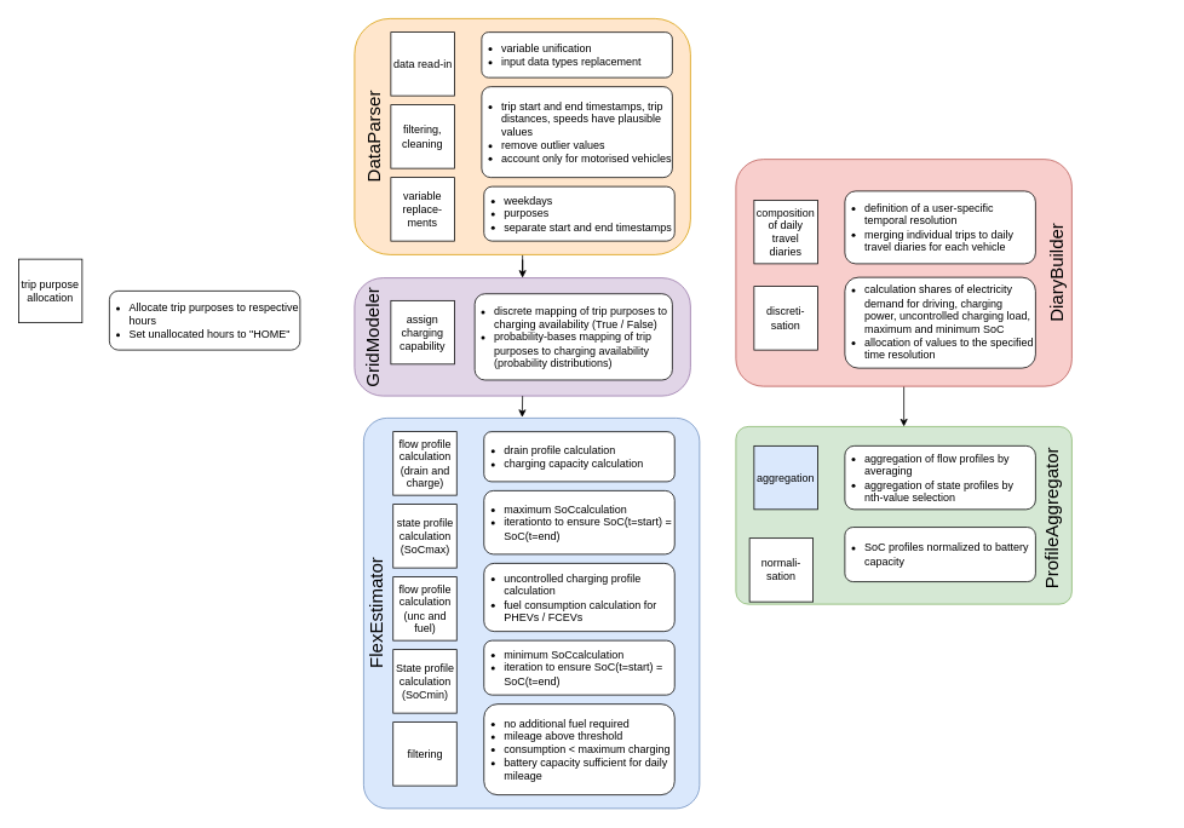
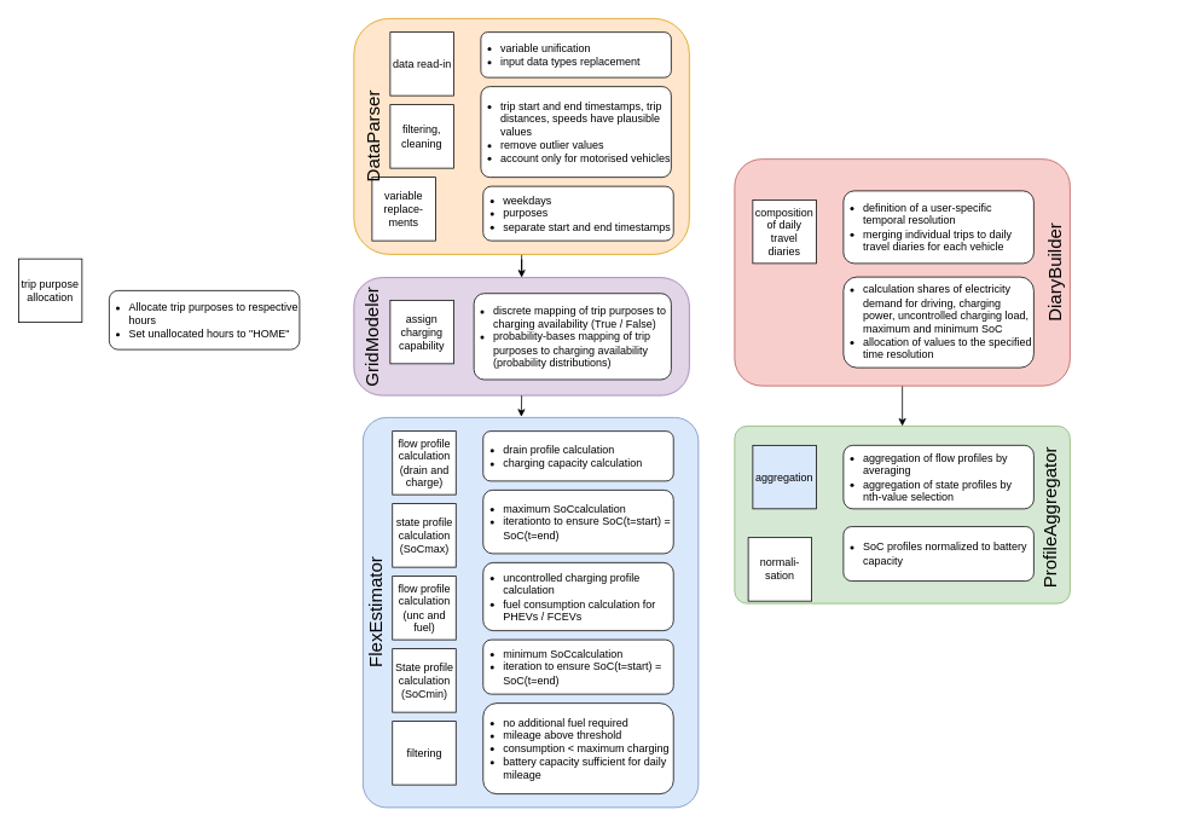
  <mxCell id="0" />
  <mxCell id="1" parent="0" />
  <mxCell id="2" value="" style="rounded=1;whiteSpace=wrap;html=1;fillColor=#dae8fc;strokeColor=#6c8ebf;arcSize=7;" parent="1" vertex="1"><mxGeometry x="400" y="460" width="370" height="430" as="geometry" /></mxCell>
  <mxCell id="3" style="edgeStyle=orthogonalEdgeStyle;rounded=0;orthogonalLoop=1;jettySize=auto;html=1;fontSize=20;entryX=0.5;entryY=0;entryDx=0;entryDy=0;" parent="1" source="4" target="35" edge="1"><mxGeometry relative="1" as="geometry"><mxPoint x="995" y="469.37" as="targetPoint" /></mxGeometry></mxCell>
  <mxCell id="4" value="" style="rounded=1;whiteSpace=wrap;html=1;fillColor=#f8cecc;strokeColor=#b85450;arcSize=12;" parent="1" vertex="1"><mxGeometry x="810" y="175" width="370" height="250" as="geometry" /></mxCell>
  <mxCell id="5" style="edgeStyle=orthogonalEdgeStyle;rounded=0;orthogonalLoop=1;jettySize=auto;html=1;fontSize=20;entryX=0.5;entryY=0;entryDx=0;entryDy=0;" parent="1" source="6" target="19" edge="1"><mxGeometry relative="1" as="geometry"><mxPoint x="550" y="550" as="targetPoint" /></mxGeometry></mxCell>
  <mxCell id="6" value="" style="rounded=1;whiteSpace=wrap;html=1;fillColor=#ffe6cc;strokeColor=#d79b00;" parent="1" vertex="1"><mxGeometry x="390" y="20" width="370" height="260" as="geometry" /></mxCell>
  <mxCell id="7" value="data read-in" style="whiteSpace=wrap;html=1;aspect=fixed;spacing=2;spacingLeft=2;spacingRight=1;" parent="1" vertex="1"><mxGeometry x="430" y="35" width="70" height="70" as="geometry" /></mxCell>
  <mxCell id="8" value="filtering, cleaning" style="whiteSpace=wrap;html=1;aspect=fixed;" parent="1" vertex="1"><mxGeometry x="430" y="115" width="70" height="70" as="geometry" /></mxCell>
- <mxCell id="9" value="variable replace-ments" style="whiteSpace=wrap;html=1;aspect=fixed;" parent="1" vertex="1"><mxGeometry x="430" y="195" width="70" height="70" as="geometry" /></mxCell>
+ <mxCell id="9" value="variable replace-ments" style="whiteSpace=wrap;html=1;aspect=fixed;" parent="1" vertex="1"><mxGeometry x="410" y="195" width="70" height="70" as="geometry" /></mxCell>
  <mxCell id="10" value="composition of daily travel diaries" style="whiteSpace=wrap;html=1;aspect=fixed;spacingLeft=2;spacingRight=2;" parent="1" vertex="1"><mxGeometry x="830" y="220" width="70" height="70" as="geometry" /></mxCell>
  <mxCell id="11" value="&lt;div align=&quot;left&quot;&gt;&lt;ul&gt;&lt;li&gt;&lt;span style=&quot;background-color: initial;&quot;&gt;trip start and end timestamps, trip distances, speeds have plausible values&lt;/span&gt;&lt;/li&gt;&lt;li&gt;&lt;span style=&quot;background-color: initial;&quot;&gt;remove outlier values&lt;/span&gt;&lt;/li&gt;&lt;li&gt;account only for motorised vehicles&lt;/li&gt;&lt;/ul&gt;&lt;/div&gt;" style="rounded=1;whiteSpace=wrap;html=1;align=left;spacing=2;spacingLeft=-20;arcSize=10;" parent="1" vertex="1"><mxGeometry x="530" y="95" width="210" height="100" as="geometry" /></mxCell>
  <mxCell id="12" value="&lt;ul&gt;&lt;li&gt;variable unification&lt;/li&gt;&lt;li&gt;input data types replacement&lt;br&gt;&lt;/li&gt;&lt;/ul&gt;" style="rounded=1;whiteSpace=wrap;html=1;align=left;spacingLeft=-20;" parent="1" vertex="1"><mxGeometry x="530" y="35" width="210" height="50" as="geometry" /></mxCell>
  <mxCell id="13" value="&lt;ul&gt;&lt;li&gt;weekdays&lt;/li&gt;&lt;li&gt;purposes&lt;/li&gt;&lt;li&gt;separate start and end timestamps&lt;br&gt;&lt;/li&gt;&lt;/ul&gt;" style="rounded=1;whiteSpace=wrap;html=1;align=left;spacing=2;spacingLeft=-20;" parent="1" vertex="1"><mxGeometry x="532.5" y="205" width="210" height="60" as="geometry" /></mxCell>
- <mxCell id="14" value="discreti-&lt;br&gt;sation" style="whiteSpace=wrap;html=1;aspect=fixed;spacingLeft=2;spacingRight=2;" parent="1" vertex="1"><mxGeometry x="830" y="315" width="70" height="70" as="geometry" /></mxCell>
  <mxCell id="15" value="&lt;ul&gt;&lt;li&gt;definition of a user-specific temporal resolution&lt;/li&gt;&lt;li&gt;merging individual trips to daily travel diaries for each vehicle&lt;br&gt;&lt;/li&gt;&lt;/ul&gt;" style="rounded=1;whiteSpace=wrap;html=1;align=left;spacing=2;spacingLeft=-20;" parent="1" vertex="1"><mxGeometry x="930" y="210" width="210" height="80" as="geometry" /></mxCell>
  <mxCell id="16" value="DataParser" style="text;html=1;strokeColor=none;fillColor=none;align=center;verticalAlign=middle;whiteSpace=wrap;rounded=0;fontSize=20;rotation=270;" parent="1" vertex="1"><mxGeometry x="275" y="140" width="270" height="20" as="geometry" /></mxCell>
  <mxCell id="17" value="DiaryBuilder" style="text;html=1;strokeColor=none;fillColor=none;align=center;verticalAlign=middle;whiteSpace=wrap;rounded=0;fontSize=20;rotation=270;" parent="1" vertex="1"><mxGeometry x="1042" y="290" width="240" height="20" as="geometry" /></mxCell>
  <mxCell id="18" value="trip purpose allocation" style="whiteSpace=wrap;html=1;aspect=fixed;spacingLeft=2;spacingRight=2;" parent="1" vertex="1"><mxGeometry x="20" y="285" width="70" height="70" as="geometry" /></mxCell>
  <mxCell id="19" value="" style="rounded=1;whiteSpace=wrap;html=1;fillColor=#e1d5e7;strokeColor=#9673a6;arcSize=24;" parent="1" vertex="1"><mxGeometry x="390" y="305.63" width="370" height="130" as="geometry" /></mxCell>
  <mxCell id="20" value="assign charging capability" style="whiteSpace=wrap;html=1;aspect=fixed;spacingLeft=2;spacingRight=2;" parent="1" vertex="1"><mxGeometry x="430" y="330.63" width="70" height="70" as="geometry" /></mxCell>
  <mxCell id="21" value="&lt;ul&gt;&lt;li&gt;discrete mapping of trip purposes to charging availability (True / False)&lt;br&gt;&lt;/li&gt;&lt;li&gt;probability-bases mapping of trip purposes to charging availability (probability distributions)&lt;/li&gt;&lt;/ul&gt;" style="rounded=1;whiteSpace=wrap;html=1;align=left;spacingRight=2;spacingLeft=-20;arcSize=12;" parent="1" vertex="1"><mxGeometry x="522.38" y="323.13" width="217.62" height="95" as="geometry" /></mxCell>
  <mxCell id="22" value="FlexEstimator" style="text;html=1;strokeColor=none;fillColor=none;align=center;verticalAlign=middle;whiteSpace=wrap;rounded=0;fontSize=20;rotation=270;" parent="1" vertex="1"><mxGeometry x="200" y="665" width="427.5" height="20" as="geometry" /></mxCell>
  <mxCell id="23" value="state profile calculation (SoCmax)" style="whiteSpace=wrap;html=1;aspect=fixed;spacingLeft=2;spacingRight=2;" parent="1" vertex="1"><mxGeometry x="432.5" y="555" width="70" height="70" as="geometry" /></mxCell>
  <mxCell id="24" value="flow profile calculation (drain and charge)" style="whiteSpace=wrap;html=1;aspect=fixed;spacingLeft=2;spacingRight=2;" parent="1" vertex="1"><mxGeometry x="432.5" y="475" width="70" height="70" as="geometry" /></mxCell>
  <mxCell id="25" value="&lt;ul&gt;&lt;li&gt;drain profile calculation&lt;/li&gt;&lt;li&gt;charging capacity calculation&lt;br&gt;&lt;/li&gt;&lt;/ul&gt;" style="rounded=1;whiteSpace=wrap;html=1;align=left;spacingRight=2;spacingLeft=-20;" parent="1" vertex="1"><mxGeometry x="532.5" y="475" width="210" height="55" as="geometry" /></mxCell>
  <mxCell id="26" value="&lt;ul&gt;&lt;li&gt;maximum SoCcalculation&lt;br&gt;&lt;/li&gt;&lt;li&gt;iterationto to ensure SoC(t=start) = SoC(t=end)&lt;br&gt;&lt;/li&gt;&lt;/ul&gt;" style="rounded=1;whiteSpace=wrap;html=1;align=left;spacingLeft=-20;spacingRight=2;" parent="1" vertex="1"><mxGeometry x="532.5" y="540" width="210" height="70" as="geometry" /></mxCell>
  <mxCell id="27" value="flow profile calculation (unc and fuel)" style="whiteSpace=wrap;html=1;aspect=fixed;spacingLeft=2;spacingRight=2;" parent="1" vertex="1"><mxGeometry x="432.5" y="635" width="70" height="70" as="geometry" /></mxCell>
  <mxCell id="28" value="&lt;ul&gt;&lt;li&gt;uncontrolled charging profile calculation&lt;/li&gt;&lt;li&gt;fuel consumption calculation for PHEVs / FCEVs&lt;br&gt;&lt;/li&gt;&lt;/ul&gt;" style="rounded=1;whiteSpace=wrap;html=1;align=left;spacingLeft=-20;" parent="1" vertex="1"><mxGeometry x="532.5" y="620" width="210" height="75" as="geometry" /></mxCell>
  <mxCell id="29" value="State profile calculation (SoCmin)" style="whiteSpace=wrap;html=1;aspect=fixed;" parent="1" vertex="1"><mxGeometry x="432.5" y="715" width="70" height="70" as="geometry" /></mxCell>
  <mxCell id="30" value="&lt;ul&gt;&lt;li&gt;minimum SoCcalculation&lt;br&gt;&lt;/li&gt;&lt;li&gt;iteration to ensure SoC(t=start) = SoC(t=end)&lt;br&gt;&lt;/li&gt;&lt;/ul&gt;" style="rounded=1;whiteSpace=wrap;html=1;align=left;spacingLeft=-20;" parent="1" vertex="1"><mxGeometry x="532.5" y="705" width="210" height="60" as="geometry" /></mxCell>
  <mxCell id="31" value="filtering" style="whiteSpace=wrap;html=1;aspect=fixed;" parent="1" vertex="1"><mxGeometry x="432.5" y="795" width="70" height="70" as="geometry" /></mxCell>
  <mxCell id="32" value="&lt;ul&gt;&lt;li&gt;no additional fuel required&lt;/li&gt;&lt;li&gt;mileage above threshold&lt;/li&gt;&lt;li&gt;consumption &amp;lt; maximum charging&lt;/li&gt;&lt;li&gt;battery capacity sufficient for daily mileage&lt;br&gt;&lt;/li&gt;&lt;/ul&gt;" style="rounded=1;whiteSpace=wrap;html=1;align=left;spacingLeft=-20;" parent="1" vertex="1"><mxGeometry x="532.5" y="775" width="210" height="100" as="geometry" /></mxCell>
  <mxCell id="33" value="GridModeler" style="text;html=1;strokeColor=none;fillColor=none;align=center;verticalAlign=middle;whiteSpace=wrap;rounded=0;fontSize=20;rotation=270;" parent="1" vertex="1"><mxGeometry x="361.88" y="361.26" width="96.25" height="20" as="geometry" /></mxCell>
  <mxCell id="34" value="&lt;ul&gt;&lt;li&gt;Allocate trip purposes to respective hours&lt;/li&gt;&lt;li&gt;Set unallocated hours to &quot;HOME&quot;&lt;/li&gt;&lt;/ul&gt;" style="rounded=1;whiteSpace=wrap;html=1;align=left;spacing=2;spacingLeft=-20;" parent="1" vertex="1"><mxGeometry x="120" y="320" width="210" height="65" as="geometry" /></mxCell>
  <mxCell id="35" value="" style="rounded=1;whiteSpace=wrap;html=1;fillColor=#d5e8d4;strokeColor=#82b366;arcSize=7;" vertex="1" parent="1"><mxGeometry x="810" y="469.37" width="370" height="195.63" as="geometry" /></mxCell>
  <mxCell id="36" value="ProfileAggregator" style="text;html=1;strokeColor=none;fillColor=none;align=center;verticalAlign=middle;whiteSpace=wrap;rounded=0;fontSize=20;rotation=270;" vertex="1" parent="1"><mxGeometry x="1070" y="560.63" width="174.75" height="20" as="geometry" /></mxCell>
  <mxCell id="37" value="aggregation" style="whiteSpace=wrap;html=1;aspect=fixed;fillColor=#dae8fc;" vertex="1" parent="1"><mxGeometry x="830" y="490.63" width="70" height="70" as="geometry" /></mxCell>
  <mxCell id="38" value="normali-sation" style="whiteSpace=wrap;html=1;aspect=fixed;" vertex="1" parent="1"><mxGeometry x="825" y="592.37" width="70" height="70" as="geometry" /></mxCell>
  <mxCell id="39" value="&lt;ul&gt;&lt;li&gt;aggregation of flow profiles by averaging&lt;/li&gt;&lt;li&gt;aggregation of state profiles by nth-value selection&lt;br&gt;&lt;/li&gt;&lt;/ul&gt;" style="rounded=1;whiteSpace=wrap;html=1;align=left;spacingLeft=-20;" vertex="1" parent="1"><mxGeometry x="930" y="490.63" width="210" height="70" as="geometry" /></mxCell>
  <mxCell id="40" value="&lt;ul&gt;&lt;li&gt;SoC profiles normalized to battery capacity&lt;/li&gt;&lt;/ul&gt;" style="rounded=1;whiteSpace=wrap;html=1;align=left;spacingLeft=-20;" vertex="1" parent="1"><mxGeometry x="930" y="580.25" width="210" height="60" as="geometry" /></mxCell>
  <mxCell id="41" style="edgeStyle=orthogonalEdgeStyle;rounded=0;orthogonalLoop=1;jettySize=auto;html=1;fontSize=20;entryX=0.472;entryY=-0.002;entryDx=0;entryDy=0;entryPerimeter=0;exitX=0.5;exitY=1;exitDx=0;exitDy=0;" edge="1" parent="1" source="19" target="2"><mxGeometry relative="1" as="geometry"><mxPoint x="575" y="440" as="sourcePoint" /><mxPoint x="585" y="321" as="targetPoint" /><Array as="points" /></mxGeometry></mxCell>
  <mxCell id="42" value="&lt;ul&gt;&lt;li&gt;calculation shares of electricity demand for driving, charging power, uncontrolled charging load, maximum and minimum SoC&lt;br&gt;&lt;/li&gt;&lt;li&gt;allocation of values to the specified time resolution&amp;nbsp;&lt;/li&gt;&lt;/ul&gt;" style="rounded=1;whiteSpace=wrap;html=1;align=left;spacing=2;spacingLeft=-20;" vertex="1" parent="1"><mxGeometry x="930" y="305" width="210" height="100" as="geometry" /></mxCell>
